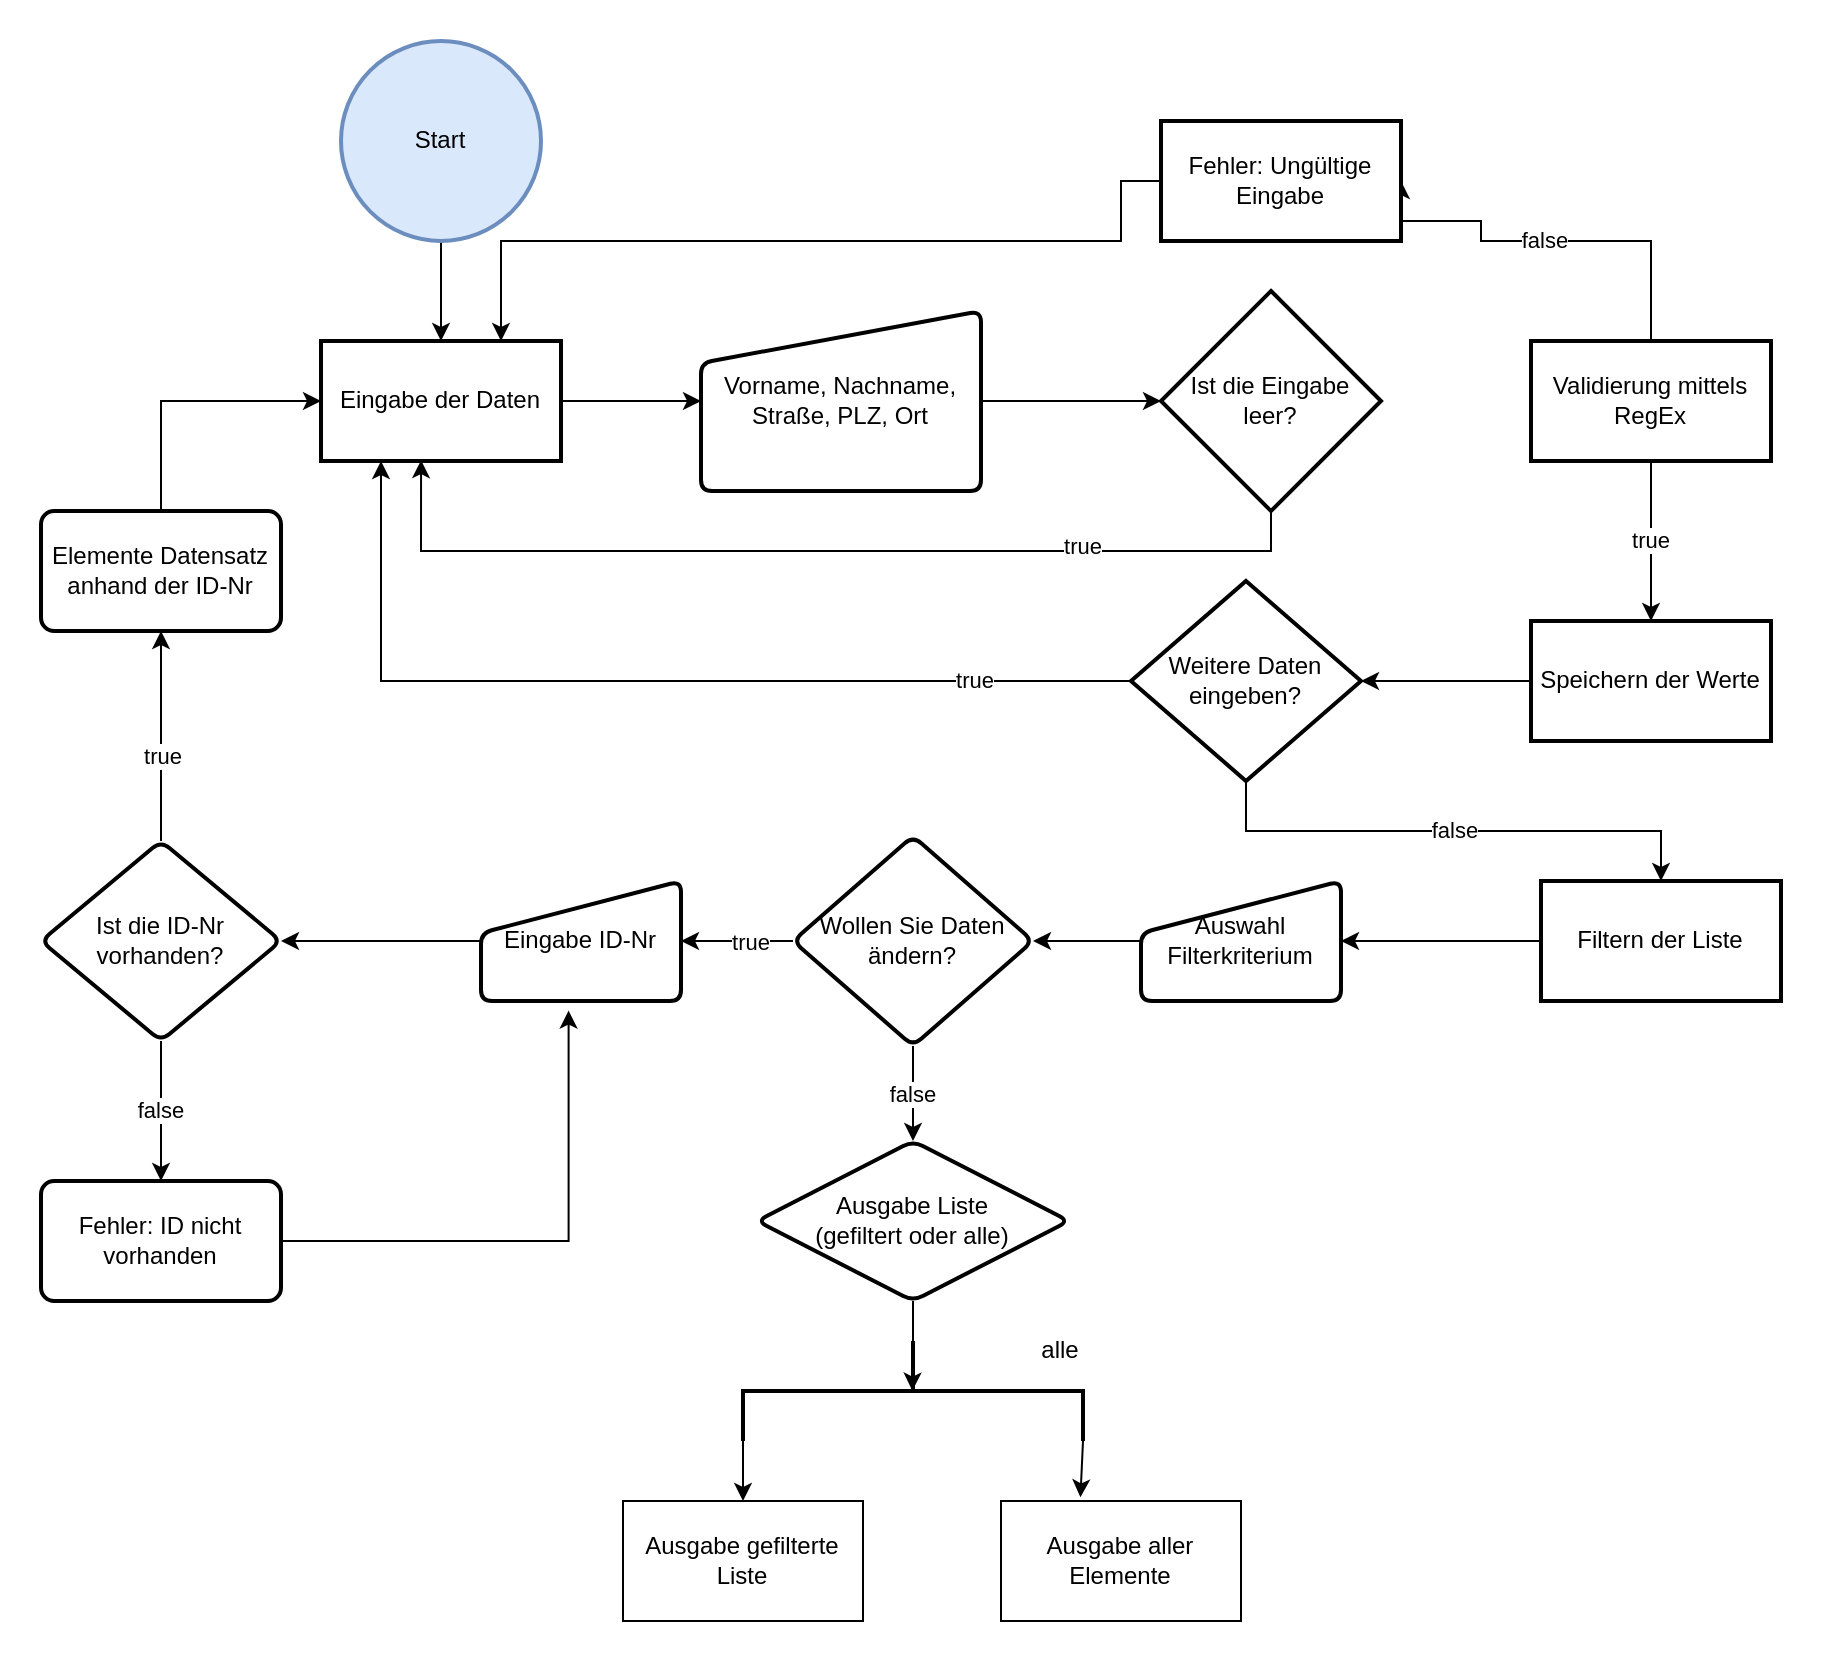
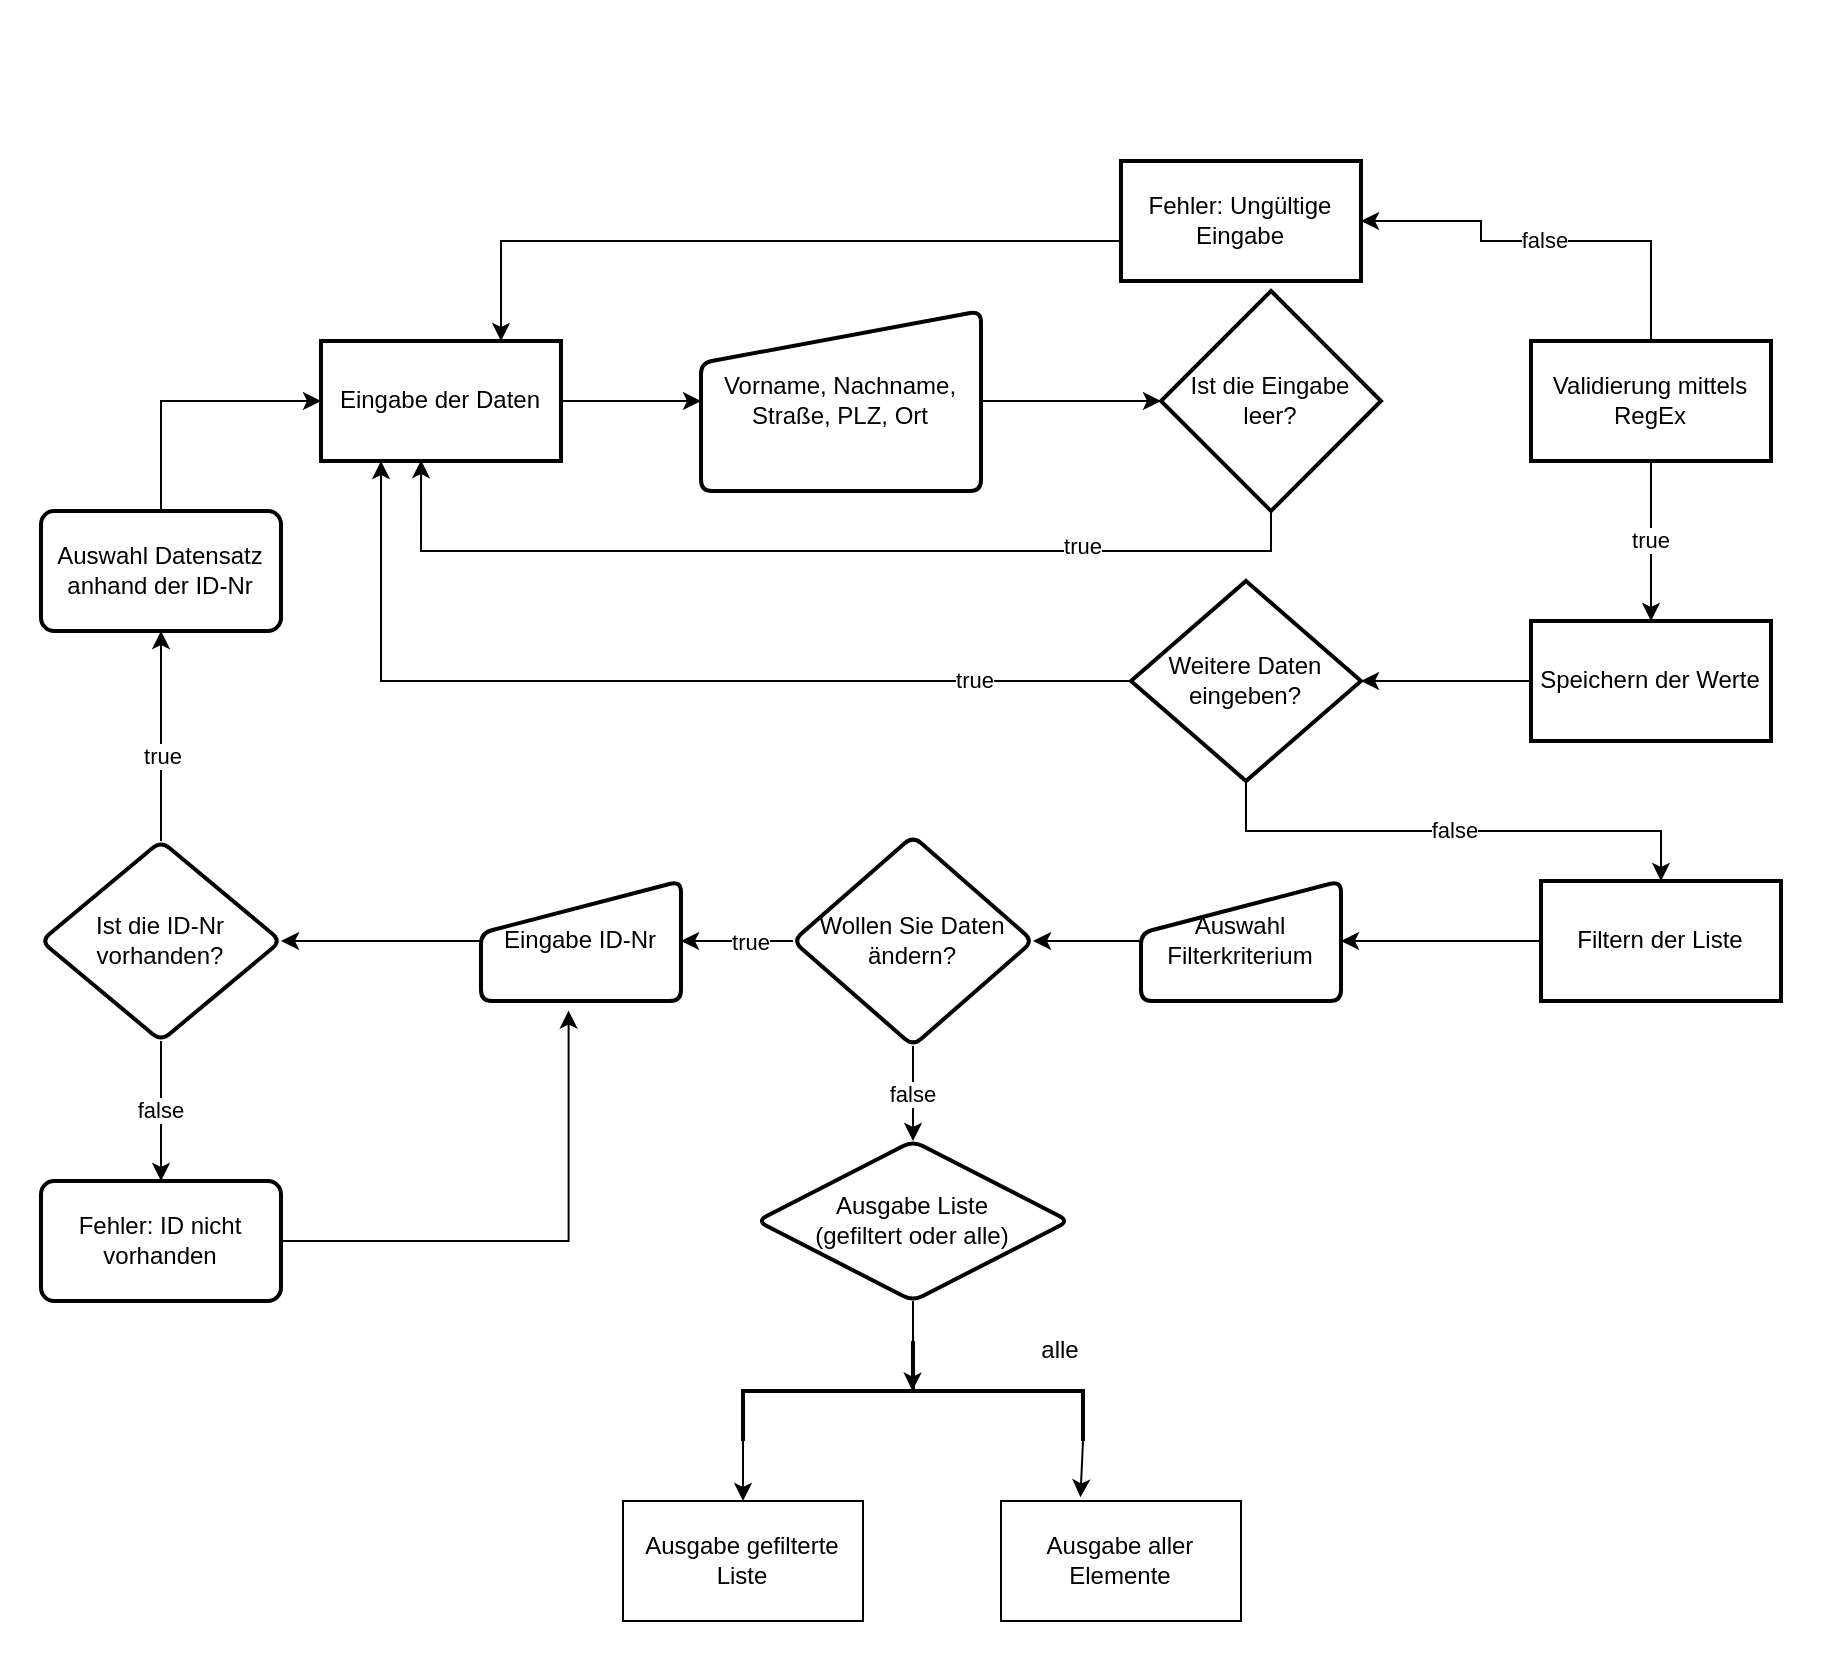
  <mxCell id="0" />
  <mxCell id="1" parent="0" />
- <mxCell id="2" value="" style="edgeStyle=orthogonalEdgeStyle;rounded=0;orthogonalLoop=1;jettySize=auto;html=1;" edge="1" parent="1" source="3" target="5"><mxGeometry relative="1" as="geometry" /></mxCell>
- <mxCell id="3" value="Start" style="strokeWidth=2;html=1;shape=mxgraph.flowchart.start_2;whiteSpace=wrap;fillColor=#dae8fc;strokeColor=#6c8ebf;" vertex="1" parent="1"><mxGeometry x="170" y="20" width="100" height="100" as="geometry" /></mxCell>
  <mxCell id="4" value="" style="edgeStyle=orthogonalEdgeStyle;rounded=0;orthogonalLoop=1;jettySize=auto;html=1;" edge="1" parent="1" source="5" target="10"><mxGeometry relative="1" as="geometry" /></mxCell>
  <mxCell id="5" value="Eingabe der Daten" style="whiteSpace=wrap;html=1;strokeWidth=2;" vertex="1" parent="1"><mxGeometry x="160" y="170" width="120" height="60" as="geometry" /></mxCell>
  <mxCell id="6" style="edgeStyle=orthogonalEdgeStyle;rounded=0;orthogonalLoop=1;jettySize=auto;html=1;entryX=0.417;entryY=0.993;entryDx=0;entryDy=0;entryPerimeter=0;exitX=0.5;exitY=1;exitDx=0;exitDy=0;" edge="1" parent="1" source="8" target="5"><mxGeometry relative="1" as="geometry" /></mxCell>
  <mxCell id="7" value="true" style="edgeLabel;html=1;align=center;verticalAlign=middle;resizable=0;points=[];" vertex="1" connectable="0" parent="6"><mxGeometry x="-0.533" y="-3" relative="1" as="geometry"><mxPoint as="offset" /></mxGeometry></mxCell>
  <mxCell id="8" value="Ist die Eingabe leer?" style="rhombus;whiteSpace=wrap;html=1;strokeWidth=2;" vertex="1" parent="1"><mxGeometry x="580" y="145" width="110" height="110" as="geometry" /></mxCell>
  <mxCell id="9" value="" style="edgeStyle=orthogonalEdgeStyle;rounded=0;orthogonalLoop=1;jettySize=auto;html=1;" edge="1" parent="1" source="10" target="8"><mxGeometry relative="1" as="geometry" /></mxCell>
  <mxCell id="10" value="Vorname, Nachname, Straße, PLZ, Ort" style="html=1;strokeWidth=2;shape=manualInput;whiteSpace=wrap;rounded=1;size=26;arcSize=11;" vertex="1" parent="1"><mxGeometry x="350" y="155" width="140" height="90" as="geometry" /></mxCell>
  <mxCell id="11" value="true" style="edgeStyle=orthogonalEdgeStyle;rounded=0;orthogonalLoop=1;jettySize=auto;html=1;" edge="1" parent="1" source="13" target="15"><mxGeometry relative="1" as="geometry" /></mxCell>
  <mxCell id="12" value="false" style="edgeStyle=orthogonalEdgeStyle;rounded=0;orthogonalLoop=1;jettySize=auto;html=1;entryX=1;entryY=0.5;entryDx=0;entryDy=0;entryPerimeter=0;" edge="1" parent="1" source="13" target="17"><mxGeometry relative="1" as="geometry"><Array as="points"><mxPoint x="825" y="120" /><mxPoint x="740" y="120" /><mxPoint x="740" y="110" /></Array></mxGeometry></mxCell>
  <mxCell id="13" value="Validierung mittels RegEx" style="whiteSpace=wrap;html=1;strokeWidth=2;" vertex="1" parent="1"><mxGeometry x="765" y="170" width="120" height="60" as="geometry" /></mxCell>
  <mxCell id="14" value="" style="edgeStyle=orthogonalEdgeStyle;rounded=0;orthogonalLoop=1;jettySize=auto;html=1;" edge="1" parent="1" source="15" target="21"><mxGeometry relative="1" as="geometry" /></mxCell>
  <mxCell id="15" value="Speichern der Werte" style="whiteSpace=wrap;html=1;strokeWidth=2;" vertex="1" parent="1"><mxGeometry x="765" y="310" width="120" height="60" as="geometry" /></mxCell>
  <mxCell id="16" value="" style="endArrow=classic;html=1;rounded=0;edgeStyle=orthogonalEdgeStyle;exitX=0;exitY=0.5;exitDx=0;exitDy=0;entryX=0.75;entryY=0;entryDx=0;entryDy=0;startArrow=none;" edge="1" parent="1" source="17" target="5"><mxGeometry width="50" height="50" relative="1" as="geometry"><mxPoint x="750" y="250" as="sourcePoint" /><mxPoint x="670" y="60" as="targetPoint" /><Array as="points"><mxPoint x="560" y="120" /><mxPoint x="250" y="120" /></Array></mxGeometry></mxCell>
- <mxCell id="17" value="Fehler: Ungültige Eingabe" style="whiteSpace=wrap;html=1;strokeWidth=2;" vertex="1" parent="1"><mxGeometry x="580" y="60" width="120" height="60" as="geometry" /></mxCell>
+ <mxCell id="17" value="Fehler: Ungültige Eingabe" style="whiteSpace=wrap;html=1;strokeWidth=2;" vertex="1" parent="1"><mxGeometry x="560" y="80" width="120" height="60" as="geometry" /></mxCell>
  <mxCell id="18" style="edgeStyle=orthogonalEdgeStyle;rounded=0;orthogonalLoop=1;jettySize=auto;html=1;entryX=0.25;entryY=1;entryDx=0;entryDy=0;" edge="1" parent="1" source="21" target="5"><mxGeometry relative="1" as="geometry" /></mxCell>
  <mxCell id="19" value="true" style="edgeLabel;html=1;align=center;verticalAlign=middle;resizable=0;points=[];" vertex="1" connectable="0" parent="18"><mxGeometry x="-0.675" y="-1" relative="1" as="geometry"><mxPoint as="offset" /></mxGeometry></mxCell>
  <mxCell id="20" value="false" style="edgeStyle=orthogonalEdgeStyle;rounded=0;orthogonalLoop=1;jettySize=auto;html=1;exitX=0.5;exitY=1;exitDx=0;exitDy=0;" edge="1" parent="1" source="21" target="23"><mxGeometry relative="1" as="geometry" /></mxCell>
  <mxCell id="21" value="Weitere Daten eingeben?" style="rhombus;whiteSpace=wrap;html=1;strokeWidth=2;" vertex="1" parent="1"><mxGeometry x="565" y="290" width="115" height="100" as="geometry" /></mxCell>
  <mxCell id="22" value="" style="edgeStyle=orthogonalEdgeStyle;rounded=0;orthogonalLoop=1;jettySize=auto;html=1;" edge="1" parent="1" source="23" target="25"><mxGeometry relative="1" as="geometry" /></mxCell>
  <mxCell id="23" value="Filtern der Liste" style="whiteSpace=wrap;html=1;strokeWidth=2;" vertex="1" parent="1"><mxGeometry x="770" y="440" width="120" height="60" as="geometry" /></mxCell>
  <mxCell id="24" value="" style="edgeStyle=orthogonalEdgeStyle;rounded=0;orthogonalLoop=1;jettySize=auto;html=1;" edge="1" parent="1" source="25" target="29"><mxGeometry relative="1" as="geometry" /></mxCell>
  <mxCell id="25" value="Auswahl Filterkriterium" style="html=1;strokeWidth=2;shape=manualInput;whiteSpace=wrap;rounded=1;size=26;arcSize=11;" vertex="1" parent="1"><mxGeometry x="570" y="440" width="100" height="60" as="geometry" /></mxCell>
  <mxCell id="26" value="" style="edgeStyle=orthogonalEdgeStyle;rounded=0;orthogonalLoop=1;jettySize=auto;html=1;" edge="1" parent="1" source="29" target="31"><mxGeometry relative="1" as="geometry" /></mxCell>
  <mxCell id="27" value="true" style="edgeLabel;html=1;align=center;verticalAlign=middle;resizable=0;points=[];" vertex="1" connectable="0" parent="26"><mxGeometry x="-0.213" relative="1" as="geometry"><mxPoint as="offset" /></mxGeometry></mxCell>
  <mxCell id="28" value="false" style="edgeStyle=orthogonalEdgeStyle;rounded=0;orthogonalLoop=1;jettySize=auto;html=1;" edge="1" parent="1" source="29" target="33"><mxGeometry relative="1" as="geometry" /></mxCell>
  <mxCell id="29" value="Wollen Sie Daten ändern?" style="rhombus;whiteSpace=wrap;html=1;strokeWidth=2;rounded=1;arcSize=11;" vertex="1" parent="1"><mxGeometry x="396" y="417.5" width="120" height="105" as="geometry" /></mxCell>
  <mxCell id="30" value="" style="edgeStyle=orthogonalEdgeStyle;rounded=0;orthogonalLoop=1;jettySize=auto;html=1;" edge="1" parent="1" source="31" target="43"><mxGeometry relative="1" as="geometry" /></mxCell>
  <mxCell id="31" value="Eingabe ID-Nr" style="html=1;strokeWidth=2;shape=manualInput;whiteSpace=wrap;rounded=1;size=26;arcSize=11;" vertex="1" parent="1"><mxGeometry x="240" y="440" width="100" height="60" as="geometry" /></mxCell>
  <mxCell id="32" style="edgeStyle=orthogonalEdgeStyle;rounded=0;orthogonalLoop=1;jettySize=auto;html=1;entryX=0.497;entryY=0.502;entryDx=0;entryDy=0;entryPerimeter=0;" edge="1" parent="1" source="33" target="34"><mxGeometry relative="1" as="geometry" /></mxCell>
  <mxCell id="33" value="Ausgabe Liste&lt;br&gt;(gefiltert oder alle)" style="rhombus;whiteSpace=wrap;html=1;strokeWidth=2;rounded=1;arcSize=11;" vertex="1" parent="1"><mxGeometry x="378" y="570" width="156" height="80" as="geometry" /></mxCell>
  <mxCell id="34" value="" style="strokeWidth=2;html=1;shape=mxgraph.flowchart.annotation_2;align=left;labelPosition=right;pointerEvents=1;rotation=90;" vertex="1" parent="1"><mxGeometry x="431" y="610" width="50" height="170" as="geometry" /></mxCell>
  <mxCell id="35" value="alle" style="text;html=1;strokeColor=none;fillColor=none;align=center;verticalAlign=middle;whiteSpace=wrap;rounded=0;" vertex="1" parent="1"><mxGeometry x="500" y="660" width="60" height="30" as="geometry" /></mxCell>
  <mxCell id="36" value="Ausgabe gefilterte Liste&lt;span style=&quot;color: rgba(0, 0, 0, 0); font-family: monospace; font-size: 0px; text-align: start;&quot;&gt;%3CmxGraphModel%3E%3Croot%3E%3CmxCell%20id%3D%220%22%2F%3E%3CmxCell%20id%3D%221%22%20parent%3D%220%22%2F%3E%3CmxCell%20id%3D%222%22%20value%3D%22alle%22%20style%3D%22text%3Bhtml%3D1%3BstrokeColor%3Dnone%3BfillColor%3Dnone%3Balign%3Dcenter%3BverticalAlign%3Dmiddle%3BwhiteSpace%3Dwrap%3Brounded%3D0%3B%22%20vertex%3D%221%22%20parent%3D%221%22%3E%3CmxGeometry%20x%3D%22380%22%20y%3D%22880%22%20width%3D%2260%22%20height%3D%2230%22%20as%3D%22geometry%22%2F%3E%3C%2FmxCell%3E%3C%2Froot%3E%3C%2FmxGraphModel%3E&lt;/span&gt;" style="rounded=0;whiteSpace=wrap;html=1;" vertex="1" parent="1"><mxGeometry x="311" y="750" width="120" height="60" as="geometry" /></mxCell>
  <mxCell id="37" value="Ausgabe aller Elemente" style="rounded=0;whiteSpace=wrap;html=1;" vertex="1" parent="1"><mxGeometry x="500" y="750" width="120" height="60" as="geometry" /></mxCell>
  <mxCell id="38" value="" style="endArrow=classic;html=1;rounded=0;exitX=1;exitY=1;exitDx=0;exitDy=0;exitPerimeter=0;entryX=0.5;entryY=0;entryDx=0;entryDy=0;" edge="1" parent="1" source="34" target="36"><mxGeometry width="50" height="50" relative="1" as="geometry"><mxPoint x="630" y="900" as="sourcePoint" /><mxPoint x="680" y="850" as="targetPoint" /></mxGeometry></mxCell>
  <mxCell id="39" value="" style="endArrow=classic;html=1;rounded=0;exitX=1;exitY=0;exitDx=0;exitDy=0;exitPerimeter=0;entryX=0.331;entryY=-0.031;entryDx=0;entryDy=0;entryPerimeter=0;" edge="1" parent="1" source="34" target="37"><mxGeometry width="50" height="50" relative="1" as="geometry"><mxPoint x="399" y="930" as="sourcePoint" /><mxPoint x="399" y="950" as="targetPoint" /></mxGeometry></mxCell>
  <mxCell id="40" value="" style="edgeStyle=orthogonalEdgeStyle;rounded=0;orthogonalLoop=1;jettySize=auto;html=1;" edge="1" parent="1" source="43" target="45"><mxGeometry relative="1" as="geometry" /></mxCell>
  <mxCell id="41" value="true" style="edgeLabel;html=1;align=center;verticalAlign=middle;resizable=0;points=[];" vertex="1" connectable="0" parent="40"><mxGeometry x="-0.184" relative="1" as="geometry"><mxPoint as="offset" /></mxGeometry></mxCell>
  <mxCell id="42" value="false" style="edgeStyle=orthogonalEdgeStyle;rounded=0;orthogonalLoop=1;jettySize=auto;html=1;" edge="1" parent="1" source="43" target="47"><mxGeometry relative="1" as="geometry" /></mxCell>
  <mxCell id="43" value="Ist die ID-Nr vorhanden?" style="rhombus;whiteSpace=wrap;html=1;strokeWidth=2;rounded=1;arcSize=11;" vertex="1" parent="1"><mxGeometry x="20" y="420" width="120" height="100" as="geometry" /></mxCell>
  <mxCell id="44" style="edgeStyle=orthogonalEdgeStyle;rounded=0;orthogonalLoop=1;jettySize=auto;html=1;entryX=0;entryY=0.5;entryDx=0;entryDy=0;exitX=0.5;exitY=0;exitDx=0;exitDy=0;" edge="1" parent="1" source="45" target="5"><mxGeometry relative="1" as="geometry" /></mxCell>
- <mxCell id="45" value="Elemente Datensatz anhand der ID-Nr" style="whiteSpace=wrap;html=1;strokeWidth=2;rounded=1;arcSize=11;" vertex="1" parent="1"><mxGeometry x="20" y="255" width="120" height="60" as="geometry" /></mxCell>
+ <mxCell id="45" value="Auswahl Datensatz anhand der ID-Nr" style="whiteSpace=wrap;html=1;strokeWidth=2;rounded=1;arcSize=11;" vertex="1" parent="1"><mxGeometry x="20" y="255" width="120" height="60" as="geometry" /></mxCell>
  <mxCell id="46" style="edgeStyle=orthogonalEdgeStyle;rounded=0;orthogonalLoop=1;jettySize=auto;html=1;entryX=0.438;entryY=1.08;entryDx=0;entryDy=0;entryPerimeter=0;" edge="1" parent="1" source="47" target="31"><mxGeometry relative="1" as="geometry" /></mxCell>
  <mxCell id="47" value="Fehler: ID nicht vorhanden" style="whiteSpace=wrap;html=1;strokeWidth=2;rounded=1;arcSize=11;" vertex="1" parent="1"><mxGeometry x="20" y="590" width="120" height="60" as="geometry" /></mxCell>
